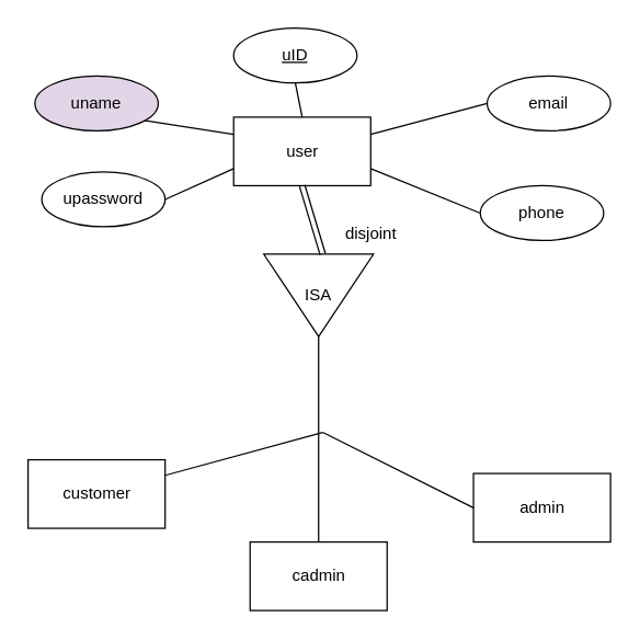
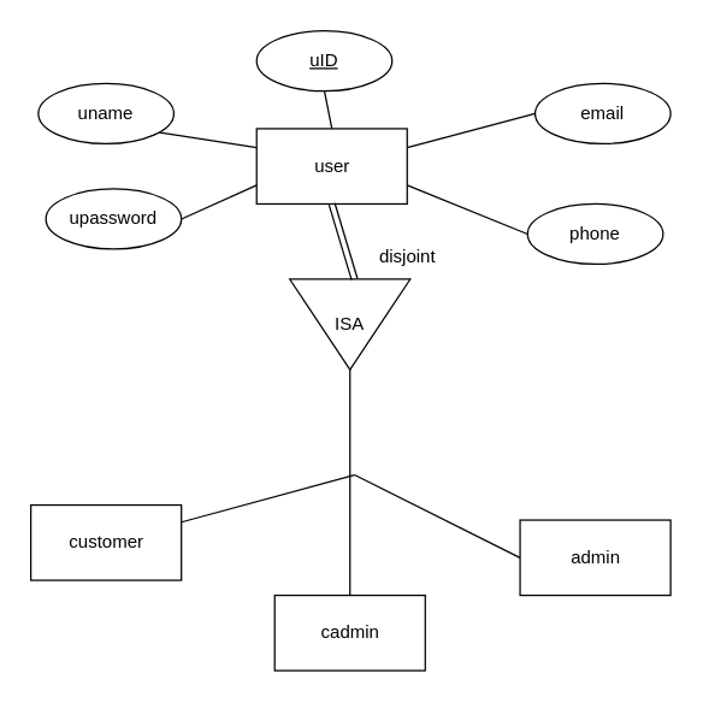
  <mxCell id="0" />
  <mxCell id="1" parent="0" />
  <mxCell id="2" value="user" style="html=1;dashed=0;whitespace=wrap;" vertex="1" parent="1"><mxGeometry x="170" y="85" width="100" height="50" as="geometry" /></mxCell>
  <mxCell id="3" value="ISA" style="triangle;whiteSpace=wrap;html=1;direction=south;" vertex="1" parent="1"><mxGeometry x="192" y="185" width="80" height="60" as="geometry" /></mxCell>
  <mxCell id="4" value="cadmin" style="html=1;dashed=0;whitespace=wrap;" vertex="1" parent="1"><mxGeometry x="182" y="395" width="100" height="50" as="geometry" /></mxCell>
  <mxCell id="5" value="customer" style="html=1;dashed=0;whitespace=wrap;" vertex="1" parent="1"><mxGeometry x="20" y="335" width="100" height="50" as="geometry" /></mxCell>
  <mxCell id="6" value="admin" style="html=1;dashed=0;whitespace=wrap;" vertex="1" parent="1"><mxGeometry x="345" y="345" width="100" height="50" as="geometry" /></mxCell>
  <mxCell id="7" value="" style="endArrow=none;html=1;entryX=0;entryY=0.5;entryDx=0;entryDy=0;" edge="1" target="6" parent="1"><mxGeometry width="50" height="50" relative="1" as="geometry"><mxPoint x="235" y="315" as="sourcePoint" /><mxPoint x="395" y="305" as="targetPoint" /></mxGeometry></mxCell>
  <mxCell id="8" value="" style="shape=link;html=1;exitX=0;exitY=0.5;exitDx=0;exitDy=0;entryX=0.5;entryY=1;entryDx=0;entryDy=0;" edge="1" target="2" parent="1"><mxGeometry width="100" relative="1" as="geometry"><mxPoint x="235" y="185" as="sourcePoint" /><mxPoint x="65" y="65" as="targetPoint" /></mxGeometry></mxCell>
  <mxCell id="9" value="&lt;u&gt;uID&lt;/u&gt;" style="ellipse;whiteSpace=wrap;html=1;align=center;" vertex="1" parent="1"><mxGeometry x="170" y="20" width="90" height="40" as="geometry" /></mxCell>
  <mxCell id="10" value="" style="endArrow=none;html=1;exitX=0.5;exitY=0;exitDx=0;exitDy=0;entryX=0.5;entryY=1;entryDx=0;entryDy=0;" edge="1" source="2" target="9" parent="1"><mxGeometry width="50" height="50" relative="1" as="geometry"><mxPoint x="322.816" y="118.766" as="sourcePoint" /><mxPoint x="145" y="5" as="targetPoint" /></mxGeometry></mxCell>
  <mxCell id="11" value="" style="endArrow=none;html=1;exitX=0;exitY=0.25;exitDx=0;exitDy=0;entryX=0;entryY=0.5;entryDx=0;entryDy=0;" edge="1" source="2" target="12" parent="1"><mxGeometry width="50" height="50" relative="1" as="geometry"><mxPoint x="387" y="175" as="sourcePoint" /><mxPoint x="457" y="125" as="targetPoint" /></mxGeometry></mxCell>
- <mxCell id="12" value="uname" style="ellipse;whiteSpace=wrap;html=1;align=center;fillColor=#e1d5e7;" vertex="1" parent="1"><mxGeometry x="25" y="55" width="90" height="40" as="geometry" /></mxCell>
+ <mxCell id="12" value="uname" style="ellipse;whiteSpace=wrap;html=1;align=center;" vertex="1" parent="1"><mxGeometry x="25" y="55" width="90" height="40" as="geometry" /></mxCell>
  <mxCell id="13" value="upassword" style="ellipse;whiteSpace=wrap;html=1;align=center;" vertex="1" parent="1"><mxGeometry x="30" y="125" width="90" height="40" as="geometry" /></mxCell>
  <mxCell id="14" value="" style="endArrow=none;html=1;entryX=1;entryY=0.5;entryDx=0;entryDy=0;exitX=0;exitY=0.75;exitDx=0;exitDy=0;" edge="1" source="2" target="13" parent="1"><mxGeometry width="50" height="50" relative="1" as="geometry"><mxPoint x="285" y="135" as="sourcePoint" /><mxPoint x="355" y="105" as="targetPoint" /></mxGeometry></mxCell>
  <mxCell id="15" value="email" style="ellipse;whiteSpace=wrap;html=1;align=center;" vertex="1" parent="1"><mxGeometry x="355" y="55" width="90" height="40" as="geometry" /></mxCell>
  <mxCell id="16" value="" style="endArrow=none;html=1;" edge="1" parent="1"><mxGeometry width="50" height="50" relative="1" as="geometry"><mxPoint x="232" y="245" as="sourcePoint" /><mxPoint x="232" y="395" as="targetPoint" /></mxGeometry></mxCell>
  <mxCell id="17" value="" style="endArrow=none;html=1;" edge="1" source="5" parent="1"><mxGeometry width="50" height="50" relative="1" as="geometry"><mxPoint x="-7" y="325" as="sourcePoint" /><mxPoint x="235" y="315" as="targetPoint" /></mxGeometry></mxCell>
  <mxCell id="18" value="" style="endArrow=none;html=1;exitX=1;exitY=0.25;exitDx=0;exitDy=0;entryX=0;entryY=0.5;entryDx=0;entryDy=0;" edge="1" source="2" target="15" parent="1"><mxGeometry width="50" height="50" relative="1" as="geometry"><mxPoint x="245" y="95" as="sourcePoint" /><mxPoint x="245" y="65" as="targetPoint" /></mxGeometry></mxCell>
  <mxCell id="19" value="phone" style="ellipse;whiteSpace=wrap;html=1;align=center;" vertex="1" parent="1"><mxGeometry x="350" y="135" width="90" height="40" as="geometry" /></mxCell>
  <mxCell id="20" value="" style="endArrow=none;html=1;exitX=1;exitY=0.75;exitDx=0;exitDy=0;entryX=0;entryY=0.5;entryDx=0;entryDy=0;" edge="1" source="2" target="19" parent="1"><mxGeometry width="50" height="50" relative="1" as="geometry"><mxPoint x="295" y="107.5" as="sourcePoint" /><mxPoint x="365" y="75" as="targetPoint" /></mxGeometry></mxCell>
  <mxCell id="21" value="disjoint" style="text;html=1;align=center;verticalAlign=middle;resizable=0;points=[];autosize=1;strokeColor=none;fillColor=none;" vertex="1" parent="1"><mxGeometry x="240" y="155" width="60" height="30" as="geometry" /></mxCell>
